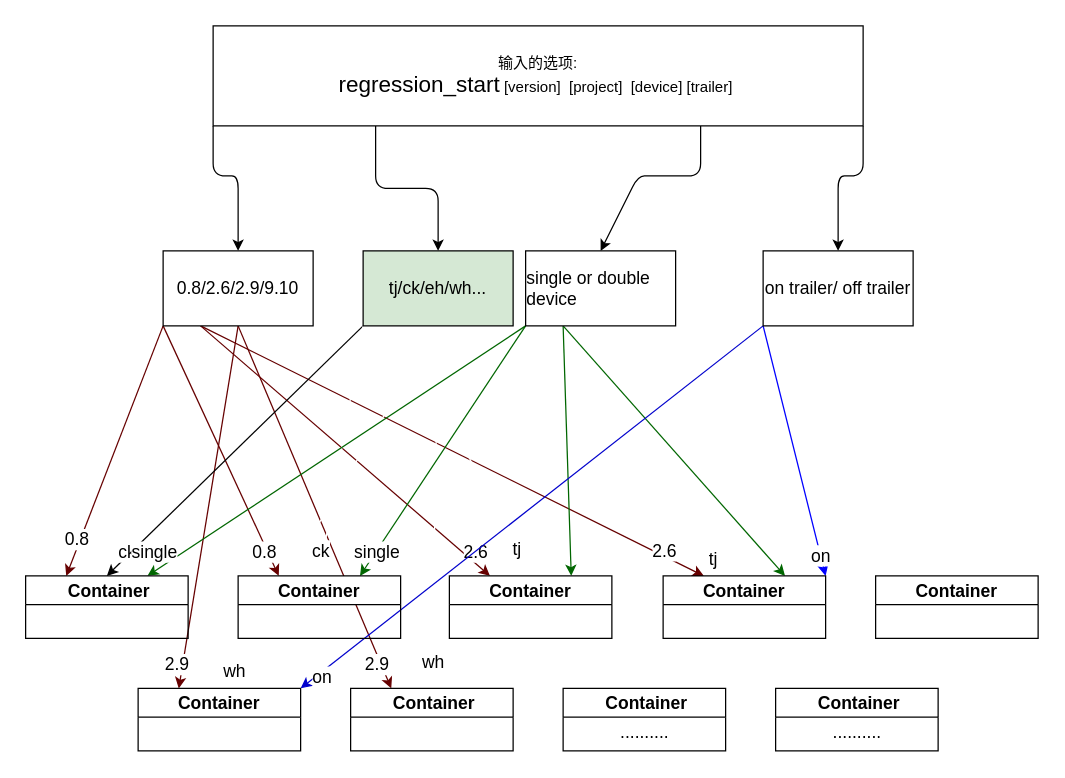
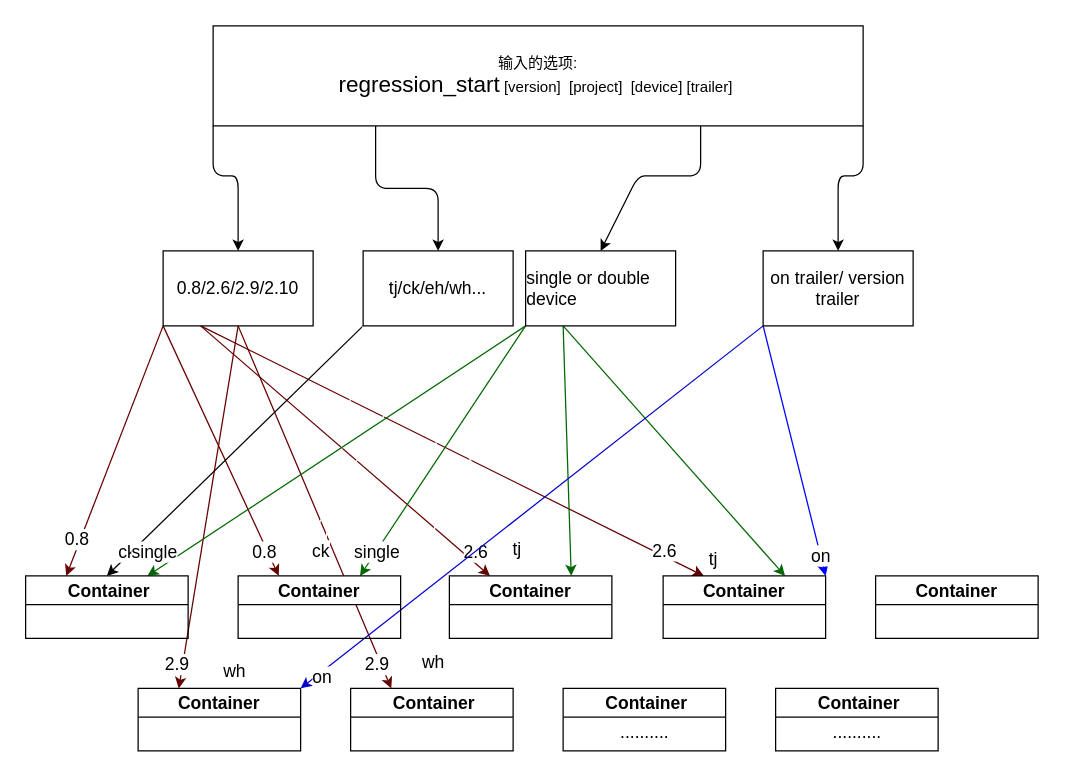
  <mxCell id="0" />
  <mxCell id="1" parent="0" />
  <mxCell id="2" style="edgeStyle=none;html=1;exitX=0;exitY=1;exitDx=0;exitDy=0;entryX=0.5;entryY=0;entryDx=0;entryDy=0;" parent="1" source="6" target="18" edge="1"><mxGeometry relative="1" as="geometry"><mxPoint x="250" y="200" as="targetPoint" /><Array as="points"><mxPoint x="170" y="140" /><mxPoint x="190" y="140" /></Array></mxGeometry></mxCell>
  <mxCell id="3" style="edgeStyle=none;html=1;exitX=0.25;exitY=1;exitDx=0;exitDy=0;entryX=0.5;entryY=0;entryDx=0;entryDy=0;" parent="1" source="6" target="31" edge="1"><mxGeometry relative="1" as="geometry"><mxPoint x="280" y="180" as="targetPoint" /><Array as="points"><mxPoint x="300" y="150" /><mxPoint x="350" y="150" /></Array></mxGeometry></mxCell>
  <mxCell id="4" style="edgeStyle=none;html=1;exitX=0.75;exitY=1;exitDx=0;exitDy=0;entryX=0.5;entryY=0;entryDx=0;entryDy=0;" parent="1" source="6" target="37" edge="1"><mxGeometry relative="1" as="geometry"><Array as="points"><mxPoint x="560" y="140" /><mxPoint x="530" y="140" /><mxPoint x="510" y="140" /></Array></mxGeometry></mxCell>
  <mxCell id="5" style="edgeStyle=none;html=1;exitX=1;exitY=1;exitDx=0;exitDy=0;entryX=0.5;entryY=0;entryDx=0;entryDy=0;" parent="1" source="6" target="42" edge="1"><mxGeometry relative="1" as="geometry"><Array as="points"><mxPoint x="690" y="140" /><mxPoint x="670" y="140" /></Array></mxGeometry></mxCell>
  <mxCell id="6" value="输入的选项:&lt;br&gt;&lt;font style=&quot;font-size: 18px;&quot;&gt;regression_start&lt;/font&gt; [version]&amp;nbsp; [project]&amp;nbsp; [device] [trailer]&amp;nbsp;" style="rounded=0;whiteSpace=wrap;html=1;" parent="1" vertex="1"><mxGeometry x="170" y="20" width="520" height="80" as="geometry" /></mxCell>
  <mxCell id="7" style="edgeStyle=none;html=1;exitX=0;exitY=1;exitDx=0;exitDy=0;fontSize=14;entryX=0.25;entryY=0;entryDx=0;entryDy=0;fillColor=#660000;strokeColor=#660000;" parent="1" source="18" target="43" edge="1"><mxGeometry relative="1" as="geometry"><mxPoint x="40" y="490" as="targetPoint" /></mxGeometry></mxCell>
  <mxCell id="8" value="0.8" style="edgeLabel;html=1;align=center;verticalAlign=middle;resizable=0;points=[];fontSize=14;" parent="7" vertex="1" connectable="0"><mxGeometry x="-0.223" y="-1" relative="1" as="geometry"><mxPoint x="-39" y="93" as="offset" /></mxGeometry></mxCell>
  <mxCell id="9" style="edgeStyle=none;html=1;exitX=0;exitY=1;exitDx=0;exitDy=0;entryX=0.25;entryY=0;entryDx=0;entryDy=0;fontSize=14;fillColor=#660000;strokeColor=#660000;" parent="1" source="18" target="44" edge="1"><mxGeometry relative="1" as="geometry" /></mxCell>
  <mxCell id="10" value="0.8" style="edgeLabel;html=1;align=center;verticalAlign=middle;resizable=0;points=[];fontSize=14;" parent="9" vertex="1" connectable="0"><mxGeometry x="-0.329" y="-2" relative="1" as="geometry"><mxPoint x="51" y="112" as="offset" /></mxGeometry></mxCell>
  <mxCell id="11" style="edgeStyle=none;html=1;exitX=0.25;exitY=1;exitDx=0;exitDy=0;entryX=0.25;entryY=0;entryDx=0;entryDy=0;fontSize=14;strokeColor=#660000;" parent="1" source="18" target="51" edge="1"><mxGeometry relative="1" as="geometry" /></mxCell>
  <mxCell id="12" value="2.6" style="edgeLabel;html=1;align=center;verticalAlign=middle;resizable=0;points=[];fontSize=14;" parent="11" vertex="1" connectable="0"><mxGeometry x="0.53" y="1" relative="1" as="geometry"><mxPoint x="42" y="28" as="offset" /></mxGeometry></mxCell>
  <mxCell id="13" style="edgeStyle=none;html=1;exitX=0.25;exitY=1;exitDx=0;exitDy=0;entryX=0.25;entryY=0;entryDx=0;entryDy=0;fontSize=14;strokeColor=#660000;" parent="1" source="18" target="52" edge="1"><mxGeometry relative="1" as="geometry" /></mxCell>
  <mxCell id="14" value="2.6" style="edgeLabel;html=1;align=center;verticalAlign=middle;resizable=0;points=[];fontSize=14;" parent="13" vertex="1" connectable="0"><mxGeometry x="0.397" y="2" relative="1" as="geometry"><mxPoint x="88" y="42" as="offset" /></mxGeometry></mxCell>
  <mxCell id="15" style="edgeStyle=none;html=1;exitX=0.5;exitY=1;exitDx=0;exitDy=0;entryX=0.25;entryY=0;entryDx=0;entryDy=0;fontSize=14;strokeColor=#660000;" parent="1" source="18" target="45" edge="1"><mxGeometry relative="1" as="geometry" /></mxCell>
  <mxCell id="16" value="2.9" style="edgeLabel;html=1;align=center;verticalAlign=middle;resizable=0;points=[];fontSize=14;" parent="15" vertex="1" connectable="0"><mxGeometry x="0.081" y="2" relative="1" as="geometry"><mxPoint x="-26" y="113" as="offset" /></mxGeometry></mxCell>
  <mxCell id="17" style="edgeStyle=none;html=1;exitX=0.5;exitY=1;exitDx=0;exitDy=0;entryX=0.25;entryY=0;entryDx=0;entryDy=0;fontSize=14;strokeColor=#660000;" parent="1" source="18" target="46" edge="1"><mxGeometry relative="1" as="geometry" /></mxCell>
- <mxCell id="18" value="&lt;font style=&quot;font-size: 14px;&quot;&gt;0.8/2.6/2.9/9.10&lt;/font&gt;" style="rounded=0;whiteSpace=wrap;html=1;" parent="1" vertex="1"><mxGeometry x="130" y="200" width="120" height="60" as="geometry" /></mxCell>
+ <mxCell id="18" value="&lt;font style=&quot;font-size: 14px;&quot;&gt;0.8/2.6/2.9/2.10&lt;/font&gt;" style="rounded=0;whiteSpace=wrap;html=1;" parent="1" vertex="1"><mxGeometry x="130" y="200" width="120" height="60" as="geometry" /></mxCell>
  <mxCell id="19" style="edgeStyle=none;html=1;exitX=0;exitY=1;exitDx=0;exitDy=0;fontSize=14;entryX=0.5;entryY=0;entryDx=0;entryDy=0;" parent="1" source="31" target="43" edge="1"><mxGeometry relative="1" as="geometry"><mxPoint x="90" y="480" as="targetPoint" /></mxGeometry></mxCell>
  <mxCell id="20" value="ck" style="edgeLabel;html=1;align=center;verticalAlign=middle;resizable=0;points=[];fontSize=14;" parent="19" vertex="1" connectable="0"><mxGeometry x="-0.152" relative="1" as="geometry"><mxPoint x="-103" y="96" as="offset" /></mxGeometry></mxCell>
  <mxCell id="21" style="edgeStyle=none;html=1;exitX=0;exitY=1;exitDx=0;exitDy=0;entryX=0.5;entryY=0;entryDx=0;entryDy=0;strokeColor=#FFFFFF;fontSize=14;fillColor=#660000;" parent="1" source="31" target="44" edge="1"><mxGeometry relative="1" as="geometry" /></mxCell>
  <mxCell id="22" value="ck" style="edgeLabel;html=1;align=center;verticalAlign=middle;resizable=0;points=[];fontSize=14;" parent="21" vertex="1" connectable="0"><mxGeometry x="0.656" y="2" relative="1" as="geometry"><mxPoint x="-8" y="14" as="offset" /></mxGeometry></mxCell>
  <mxCell id="23" style="edgeStyle=none;html=1;exitX=0.25;exitY=1;exitDx=0;exitDy=0;entryX=0.5;entryY=0;entryDx=0;entryDy=0;strokeColor=#FFFFFF;fontSize=14;fillColor=#660000;" parent="1" source="31" target="51" edge="1"><mxGeometry relative="1" as="geometry" /></mxCell>
  <mxCell id="24" value="tj" style="edgeLabel;html=1;align=center;verticalAlign=middle;resizable=0;points=[];fontSize=14;" parent="23" vertex="1" connectable="0"><mxGeometry x="0.778" relative="1" as="geometry"><mxPoint y="1" as="offset" /></mxGeometry></mxCell>
  <mxCell id="25" style="edgeStyle=none;html=1;exitX=0.25;exitY=1;exitDx=0;exitDy=0;entryX=0.423;entryY=0.04;entryDx=0;entryDy=0;entryPerimeter=0;strokeColor=#FFFFFF;fontSize=14;fillColor=#660000;" parent="1" source="31" target="52" edge="1"><mxGeometry relative="1" as="geometry" /></mxCell>
  <mxCell id="26" value="tj" style="edgeLabel;html=1;align=center;verticalAlign=middle;resizable=0;points=[];fontSize=14;" parent="25" vertex="1" connectable="0"><mxGeometry x="0.874" y="3" relative="1" as="geometry"><mxPoint as="offset" /></mxGeometry></mxCell>
  <mxCell id="27" style="edgeStyle=none;html=1;exitX=0.5;exitY=1;exitDx=0;exitDy=0;entryX=0.5;entryY=0;entryDx=0;entryDy=0;strokeColor=#FFFFFF;fontSize=14;fillColor=#660000;" parent="1" source="31" target="45" edge="1"><mxGeometry relative="1" as="geometry" /></mxCell>
  <mxCell id="28" value="wh" style="edgeLabel;html=1;align=center;verticalAlign=middle;resizable=0;points=[];fontSize=14;" parent="27" vertex="1" connectable="0"><mxGeometry x="0.891" y="2" relative="1" as="geometry"><mxPoint as="offset" /></mxGeometry></mxCell>
  <mxCell id="29" style="edgeStyle=none;html=1;exitX=0.5;exitY=1;exitDx=0;exitDy=0;entryX=0.5;entryY=0;entryDx=0;entryDy=0;strokeColor=#FFFFFF;fontSize=14;fillColor=#660000;" parent="1" source="31" target="46" edge="1"><mxGeometry relative="1" as="geometry" /></mxCell>
  <mxCell id="30" value="wh" style="edgeLabel;html=1;align=center;verticalAlign=middle;resizable=0;points=[];fontSize=14;" parent="29" vertex="1" connectable="0"><mxGeometry x="0.855" relative="1" as="geometry"><mxPoint as="offset" /></mxGeometry></mxCell>
- <mxCell id="31" value="&lt;font style=&quot;font-size: 14px;&quot;&gt;tj/ck/eh/wh...&lt;br&gt;&lt;/font&gt;" style="whiteSpace=wrap;html=1;fillColor=#d5e8d4;" parent="1" vertex="1"><mxGeometry x="290" y="200" width="120" height="60" as="geometry" /></mxCell>
+ <mxCell id="31" value="&lt;font style=&quot;font-size: 14px;&quot;&gt;tj/ck/eh/wh...&lt;br&gt;&lt;/font&gt;" style="whiteSpace=wrap;html=1;" parent="1" vertex="1"><mxGeometry x="290" y="200" width="120" height="60" as="geometry" /></mxCell>
  <mxCell id="32" style="edgeStyle=none;html=1;exitX=0;exitY=1;exitDx=0;exitDy=0;entryX=0.75;entryY=0;entryDx=0;entryDy=0;fontSize=14;strokeColor=#006600;" parent="1" source="37" target="43" edge="1"><mxGeometry relative="1" as="geometry" /></mxCell>
  <mxCell id="33" value="single" style="edgeLabel;html=1;align=center;verticalAlign=middle;resizable=0;points=[];fontSize=14;" parent="32" vertex="1" connectable="0"><mxGeometry x="-0.109" y="-4" relative="1" as="geometry"><mxPoint x="-160" y="94" as="offset" /></mxGeometry></mxCell>
  <mxCell id="34" style="edgeStyle=none;html=1;exitX=0;exitY=1;exitDx=0;exitDy=0;entryX=0.75;entryY=0;entryDx=0;entryDy=0;strokeColor=#006600;fontSize=14;fillColor=#660000;" parent="1" source="37" target="44" edge="1"><mxGeometry relative="1" as="geometry" /></mxCell>
  <mxCell id="35" style="edgeStyle=none;html=1;exitX=0.25;exitY=1;exitDx=0;exitDy=0;entryX=0.75;entryY=0;entryDx=0;entryDy=0;strokeColor=#006600;fontSize=14;fillColor=#660000;" parent="1" source="37" target="51" edge="1"><mxGeometry relative="1" as="geometry" /></mxCell>
  <mxCell id="36" style="edgeStyle=none;html=1;exitX=0.25;exitY=1;exitDx=0;exitDy=0;entryX=0.75;entryY=0;entryDx=0;entryDy=0;strokeColor=#006600;fontSize=14;fillColor=#660000;" parent="1" source="37" target="52" edge="1"><mxGeometry relative="1" as="geometry" /></mxCell>
  <mxCell id="37" value="&lt;div style=&quot;text-align: left;&quot;&gt;&lt;font style=&quot;font-size: 14px;&quot;&gt;single or double device&amp;nbsp;&lt;/font&gt;&lt;/div&gt;" style="whiteSpace=wrap;html=1;" parent="1" vertex="1"><mxGeometry x="420" y="200" width="120" height="60" as="geometry" /></mxCell>
  <mxCell id="38" style="edgeStyle=none;html=1;exitX=0;exitY=1;exitDx=0;exitDy=0;entryX=1;entryY=0;entryDx=0;entryDy=0;strokeColor=#0000FF;fontSize=14;fillColor=#660000;" parent="1" source="42" target="52" edge="1"><mxGeometry relative="1" as="geometry" /></mxCell>
  <mxCell id="39" value="on" style="edgeLabel;html=1;align=center;verticalAlign=middle;resizable=0;points=[];fontSize=14;" parent="38" vertex="1" connectable="0"><mxGeometry x="0.831" relative="1" as="geometry"><mxPoint as="offset" /></mxGeometry></mxCell>
  <mxCell id="40" style="edgeStyle=none;html=1;exitX=0;exitY=1;exitDx=0;exitDy=0;entryX=1;entryY=0;entryDx=0;entryDy=0;strokeColor=#0000CC;fontSize=14;fillColor=#660000;" parent="1" source="42" target="45" edge="1"><mxGeometry relative="1" as="geometry" /></mxCell>
  <mxCell id="41" value="on" style="edgeLabel;html=1;align=center;verticalAlign=middle;resizable=0;points=[];fontSize=14;" parent="40" vertex="1" connectable="0"><mxGeometry x="0.919" y="3" relative="1" as="geometry"><mxPoint as="offset" /></mxGeometry></mxCell>
- <mxCell id="42" value="&lt;font style=&quot;font-size: 14px;&quot;&gt;on trailer/ off trailer&lt;/font&gt;" style="whiteSpace=wrap;html=1;" parent="1" vertex="1"><mxGeometry x="610" y="200" width="120" height="60" as="geometry" /></mxCell>
+ <mxCell id="42" value="&lt;font style=&quot;font-size: 14px;&quot;&gt;on trailer/ version trailer&lt;/font&gt;" style="whiteSpace=wrap;html=1;" parent="1" vertex="1"><mxGeometry x="610" y="200" width="120" height="60" as="geometry" /></mxCell>
  <mxCell id="43" value="&amp;nbsp;Container" style="swimlane;whiteSpace=wrap;html=1;fontSize=14;" parent="1" vertex="1"><mxGeometry x="20" y="460" width="130" height="50" as="geometry" /></mxCell>
  <mxCell id="44" value="Container" style="swimlane;whiteSpace=wrap;html=1;fontSize=14;" parent="1" vertex="1"><mxGeometry x="190" y="460" width="130" height="50" as="geometry" /></mxCell>
  <mxCell id="45" value="Container" style="swimlane;whiteSpace=wrap;html=1;fontSize=14;" parent="1" vertex="1"><mxGeometry x="110" y="550" width="130" height="50" as="geometry" /></mxCell>
  <mxCell id="46" value="&amp;nbsp;Container" style="swimlane;whiteSpace=wrap;html=1;fontSize=14;" parent="1" vertex="1"><mxGeometry x="280" y="550" width="130" height="50" as="geometry" /></mxCell>
  <mxCell id="47" value="&amp;nbsp;Container" style="swimlane;whiteSpace=wrap;html=1;fontSize=14;startSize=23;" parent="1" vertex="1"><mxGeometry x="620" y="550" width="130" height="50" as="geometry" /></mxCell>
  <mxCell id="48" value=".........." style="text;html=1;align=center;verticalAlign=middle;resizable=0;points=[];autosize=1;strokeColor=none;fillColor=none;fontSize=14;" parent="47" vertex="1"><mxGeometry x="35" y="20" width="60" height="30" as="geometry" /></mxCell>
  <mxCell id="49" value="&amp;nbsp;Container" style="swimlane;whiteSpace=wrap;html=1;fontSize=14;" parent="1" vertex="1"><mxGeometry x="450" y="550" width="130" height="50" as="geometry" /></mxCell>
  <mxCell id="50" value=".........." style="text;html=1;align=center;verticalAlign=middle;resizable=0;points=[];autosize=1;strokeColor=none;fillColor=none;fontSize=14;" parent="49" vertex="1"><mxGeometry x="35" y="20" width="60" height="30" as="geometry" /></mxCell>
  <mxCell id="51" value="Container" style="swimlane;whiteSpace=wrap;html=1;fontSize=14;" parent="1" vertex="1"><mxGeometry x="359" y="460" width="130" height="50" as="geometry" /></mxCell>
  <mxCell id="52" value="Container" style="swimlane;whiteSpace=wrap;html=1;fontSize=14;" parent="1" vertex="1"><mxGeometry x="530" y="460" width="130" height="50" as="geometry" /></mxCell>
  <mxCell id="53" value="Container" style="swimlane;whiteSpace=wrap;html=1;fontSize=14;" parent="1" vertex="1"><mxGeometry x="700" y="460" width="130" height="50" as="geometry" /></mxCell>
  <mxCell id="54" value="2.9" style="edgeLabel;html=1;align=center;verticalAlign=middle;resizable=0;points=[];fontSize=14;" parent="1" vertex="1" connectable="0"><mxGeometry x="300.003" y="530.002" as="geometry" /></mxCell>
  <mxCell id="55" value="single" style="edgeLabel;html=1;align=center;verticalAlign=middle;resizable=0;points=[];fontSize=14;" parent="1" vertex="1" connectable="0"><mxGeometry x="300" y="440.004" as="geometry" /></mxCell>
